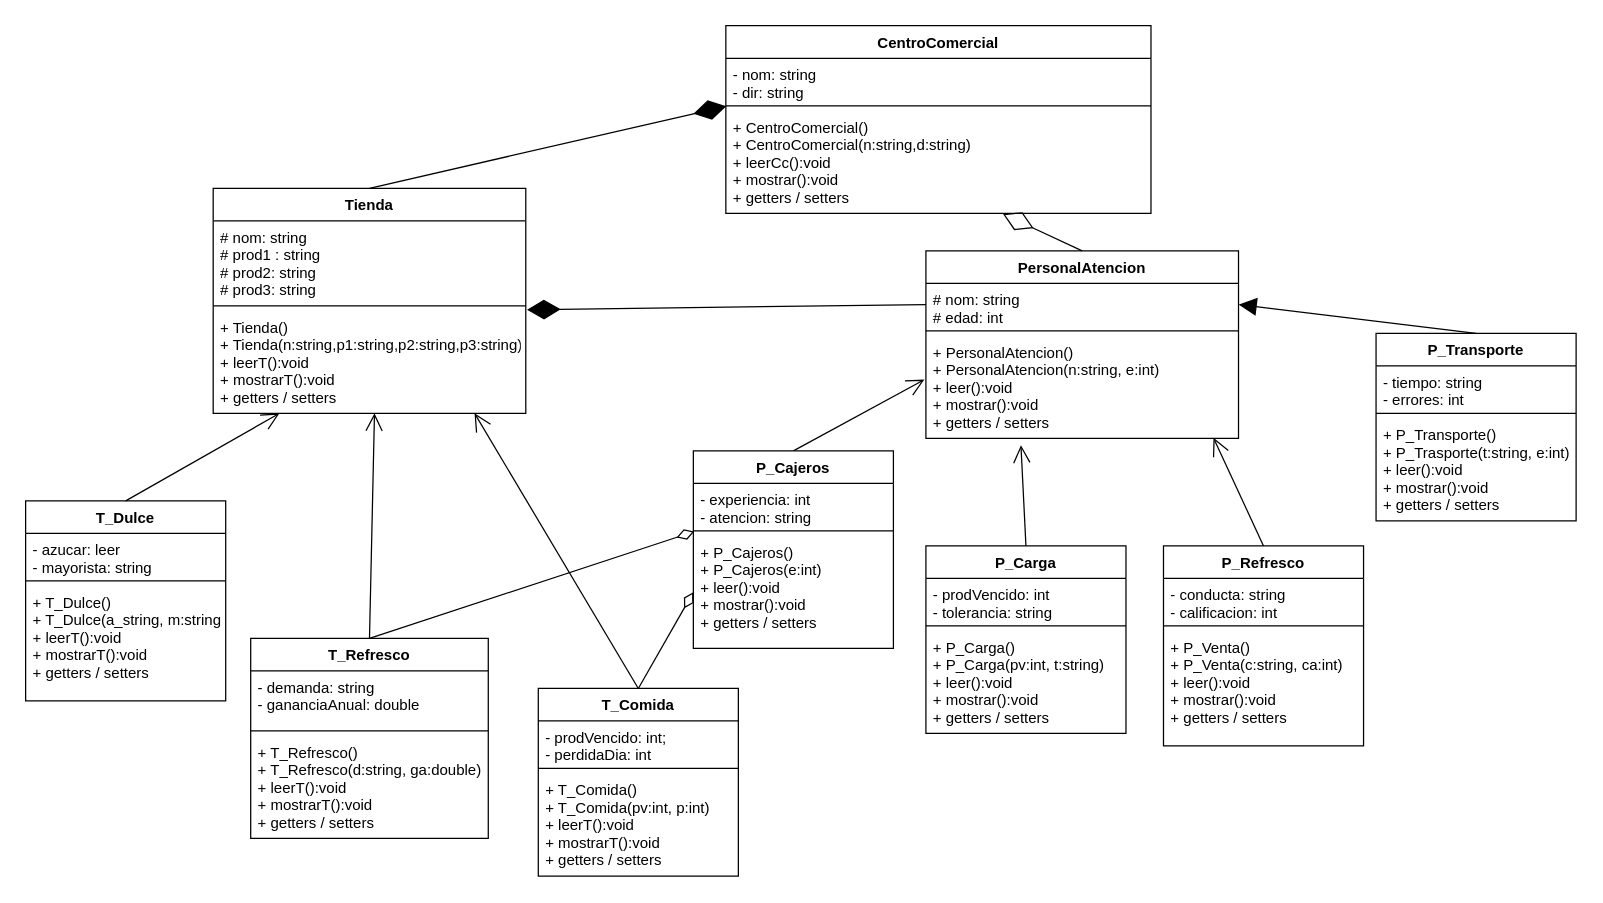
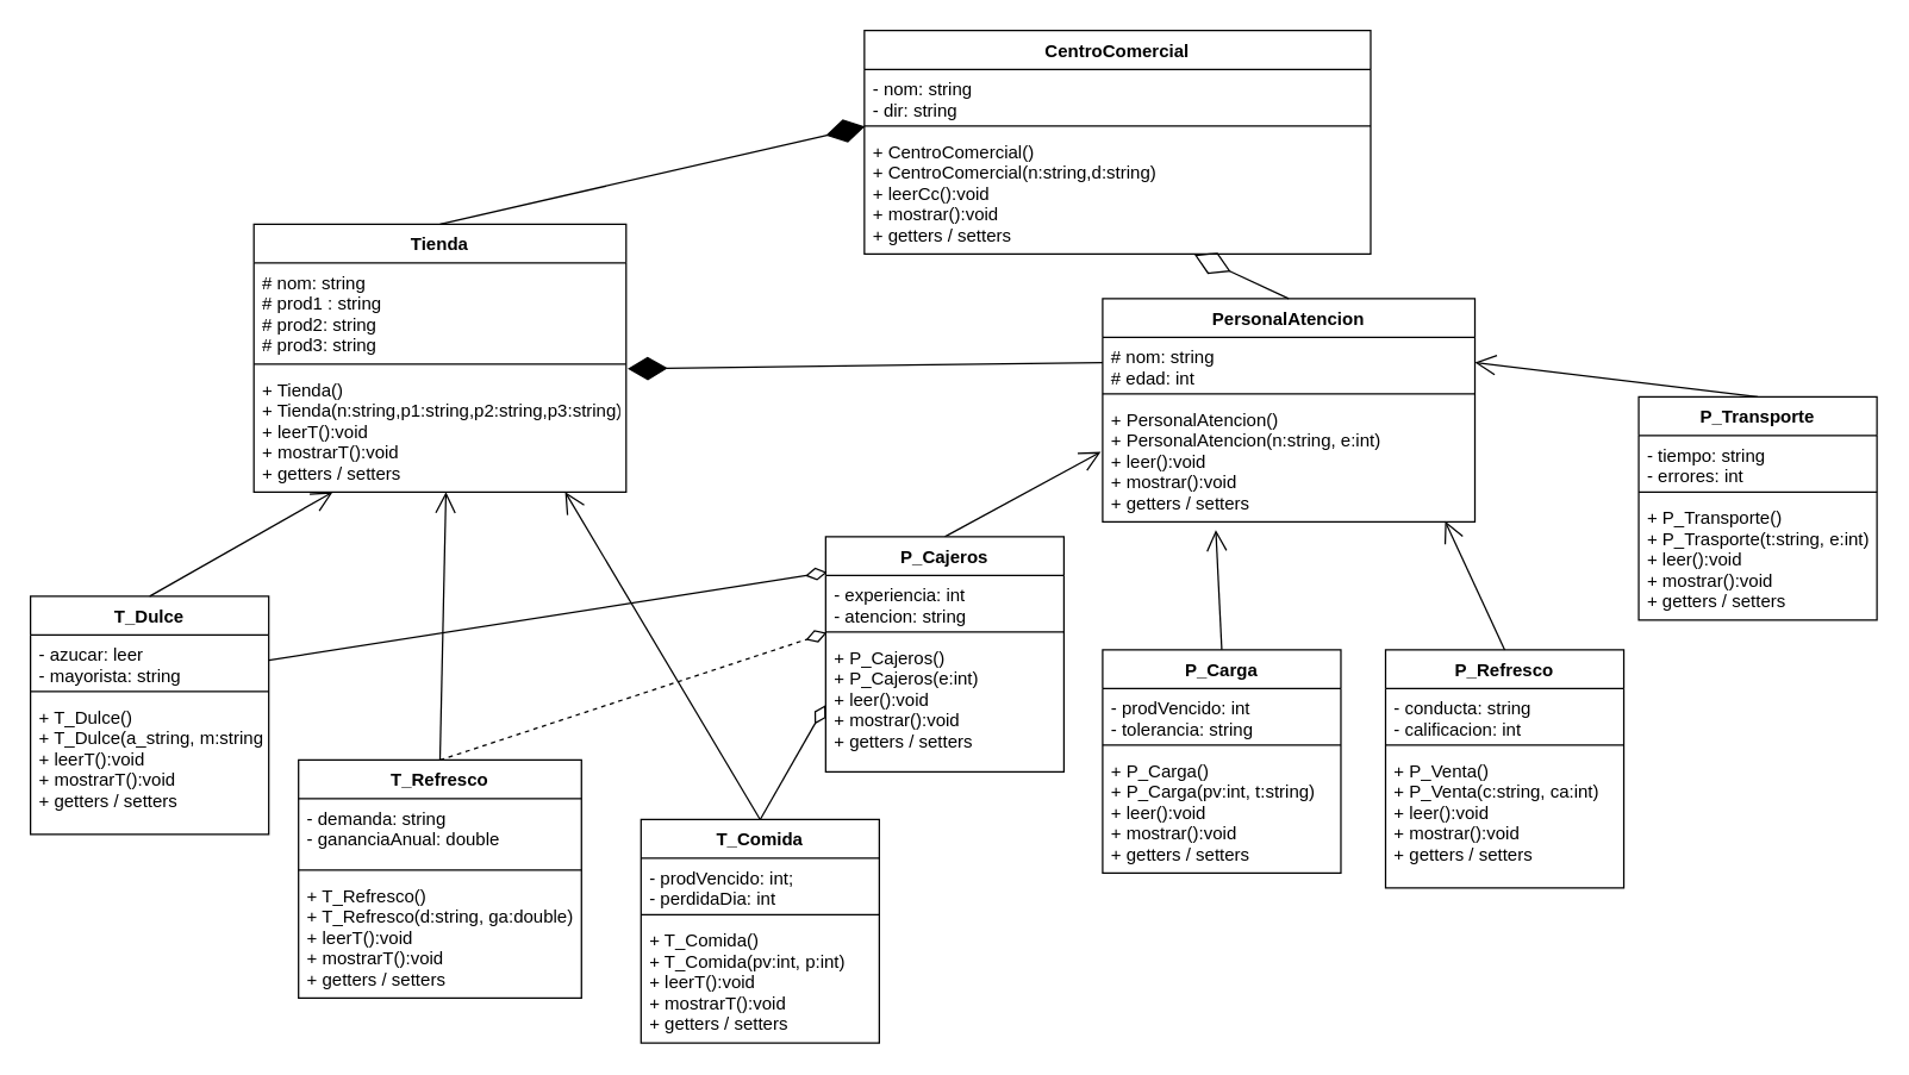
  <mxCell id="0" />
  <mxCell id="1" parent="0" />
  <mxCell id="2" value="PersonalAtencion" style="swimlane;fontStyle=1;align=center;verticalAlign=top;childLayout=stackLayout;horizontal=1;startSize=26;horizontalStack=0;resizeParent=1;resizeParentMax=0;resizeLast=0;collapsible=1;marginBottom=0;" vertex="1" parent="1"><mxGeometry x="740" y="200" width="250" height="150" as="geometry" /></mxCell>
  <mxCell id="3" value="# nom: string&#10;# edad: int" style="text;strokeColor=none;fillColor=none;align=left;verticalAlign=top;spacingLeft=4;spacingRight=4;overflow=hidden;rotatable=0;points=[[0,0.5],[1,0.5]];portConstraint=eastwest;" vertex="1" parent="2"><mxGeometry y="26" width="250" height="34" as="geometry" /></mxCell>
  <mxCell id="4" value="" style="line;strokeWidth=1;fillColor=none;align=left;verticalAlign=middle;spacingTop=-1;spacingLeft=3;spacingRight=3;rotatable=0;labelPosition=right;points=[];portConstraint=eastwest;" vertex="1" parent="2"><mxGeometry y="60" width="250" height="8" as="geometry" /></mxCell>
  <mxCell id="5" value="+ PersonalAtencion()&#10;+ PersonalAtencion(n:string, e:int)&#10;+ leer():void&#10;+ mostrar():void&#10;+ getters / setters" style="text;strokeColor=none;fillColor=none;align=left;verticalAlign=top;spacingLeft=4;spacingRight=4;overflow=hidden;rotatable=0;points=[[0,0.5],[1,0.5]];portConstraint=eastwest;" vertex="1" parent="2"><mxGeometry y="68" width="250" height="82" as="geometry" /></mxCell>
  <mxCell id="6" value="P_Refresco" style="swimlane;fontStyle=1;align=center;verticalAlign=top;childLayout=stackLayout;horizontal=1;startSize=26;horizontalStack=0;resizeParent=1;resizeParentMax=0;resizeLast=0;collapsible=1;marginBottom=0;" vertex="1" parent="1"><mxGeometry x="930" y="436" width="160" height="160" as="geometry" /></mxCell>
  <mxCell id="7" value="- conducta: string&#10;- calificacion: int&#10;" style="text;strokeColor=none;fillColor=none;align=left;verticalAlign=top;spacingLeft=4;spacingRight=4;overflow=hidden;rotatable=0;points=[[0,0.5],[1,0.5]];portConstraint=eastwest;" vertex="1" parent="6"><mxGeometry y="26" width="160" height="34" as="geometry" /></mxCell>
  <mxCell id="8" value="" style="line;strokeWidth=1;fillColor=none;align=left;verticalAlign=middle;spacingTop=-1;spacingLeft=3;spacingRight=3;rotatable=0;labelPosition=right;points=[];portConstraint=eastwest;" vertex="1" parent="6"><mxGeometry y="60" width="160" height="8" as="geometry" /></mxCell>
  <mxCell id="9" value="+ P_Venta()&#10;+ P_Venta(c:string, ca:int)&#10;+ leer():void&#10;+ mostrar():void&#10;+ getters / setters" style="text;strokeColor=none;fillColor=none;align=left;verticalAlign=top;spacingLeft=4;spacingRight=4;overflow=hidden;rotatable=0;points=[[0,0.5],[1,0.5]];portConstraint=eastwest;" vertex="1" parent="6"><mxGeometry y="68" width="160" height="92" as="geometry" /></mxCell>
  <mxCell id="10" value="Tienda" style="swimlane;fontStyle=1;align=center;verticalAlign=top;childLayout=stackLayout;horizontal=1;startSize=26;horizontalStack=0;resizeParent=1;resizeParentMax=0;resizeLast=0;collapsible=1;marginBottom=0;" vertex="1" parent="1"><mxGeometry x="170" y="150" width="250" height="180" as="geometry" /></mxCell>
  <mxCell id="11" value="# nom: string&#10;# prod1 : string&#10;# prod2: string&#10;# prod3: string" style="text;strokeColor=none;fillColor=none;align=left;verticalAlign=top;spacingLeft=4;spacingRight=4;overflow=hidden;rotatable=0;points=[[0,0.5],[1,0.5]];portConstraint=eastwest;" vertex="1" parent="10"><mxGeometry y="26" width="250" height="64" as="geometry" /></mxCell>
  <mxCell id="12" value="" style="line;strokeWidth=1;fillColor=none;align=left;verticalAlign=middle;spacingTop=-1;spacingLeft=3;spacingRight=3;rotatable=0;labelPosition=right;points=[];portConstraint=eastwest;" vertex="1" parent="10"><mxGeometry y="90" width="250" height="8" as="geometry" /></mxCell>
  <mxCell id="13" value="+ Tienda()&#10;+ Tienda(n:string,p1:string,p2:string,p3:string)&#10;+ leerT():void&#10;+ mostrarT():void&#10;+ getters / setters" style="text;strokeColor=none;fillColor=none;align=left;verticalAlign=top;spacingLeft=4;spacingRight=4;overflow=hidden;rotatable=0;points=[[0,0.5],[1,0.5]];portConstraint=eastwest;" vertex="1" parent="10"><mxGeometry y="98" width="250" height="82" as="geometry" /></mxCell>
  <mxCell id="14" value="CentroComercial" style="swimlane;fontStyle=1;align=center;verticalAlign=top;childLayout=stackLayout;horizontal=1;startSize=26;horizontalStack=0;resizeParent=1;resizeParentMax=0;resizeLast=0;collapsible=1;marginBottom=0;" vertex="1" parent="1"><mxGeometry x="580" y="20" width="340" height="150" as="geometry" /></mxCell>
  <mxCell id="15" value="- nom: string&#10;- dir: string" style="text;strokeColor=none;fillColor=none;align=left;verticalAlign=top;spacingLeft=4;spacingRight=4;overflow=hidden;rotatable=0;points=[[0,0.5],[1,0.5]];portConstraint=eastwest;" vertex="1" parent="14"><mxGeometry y="26" width="340" height="34" as="geometry" /></mxCell>
  <mxCell id="16" value="" style="line;strokeWidth=1;fillColor=none;align=left;verticalAlign=middle;spacingTop=-1;spacingLeft=3;spacingRight=3;rotatable=0;labelPosition=right;points=[];portConstraint=eastwest;" vertex="1" parent="14"><mxGeometry y="60" width="340" height="8" as="geometry" /></mxCell>
  <mxCell id="17" value="+ CentroComercial()&#10;+ CentroComercial(n:string,d:string)&#10;+ leerCc():void&#10;+ mostrar():void&#10;+ getters / setters" style="text;strokeColor=none;fillColor=none;align=left;verticalAlign=top;spacingLeft=4;spacingRight=4;overflow=hidden;rotatable=0;points=[[0,0.5],[1,0.5]];portConstraint=eastwest;" vertex="1" parent="14"><mxGeometry y="68" width="340" height="82" as="geometry" /></mxCell>
  <mxCell id="18" value="" style="endArrow=diamondThin;endFill=1;endSize=24;html=1;rounded=0;entryX=0.001;entryY=-0.044;entryDx=0;entryDy=0;entryPerimeter=0;exitX=0.5;exitY=0;exitDx=0;exitDy=0;" edge="1" parent="1" source="10" target="17"><mxGeometry width="160" relative="1" as="geometry"><mxPoint x="520" y="340" as="sourcePoint" /><mxPoint x="680" y="340" as="targetPoint" /></mxGeometry></mxCell>
  <mxCell id="19" value="" style="endArrow=diamondThin;endFill=1;endSize=24;html=1;rounded=0;entryX=1.004;entryY=0.897;entryDx=0;entryDy=0;entryPerimeter=0;exitX=0;exitY=0.5;exitDx=0;exitDy=0;" edge="1" parent="1" source="3" target="12"><mxGeometry width="160" relative="1" as="geometry"><mxPoint x="485" y="320" as="sourcePoint" /><mxPoint x="590.34" y="134.392" as="targetPoint" /></mxGeometry></mxCell>
  <mxCell id="20" value="" style="endArrow=diamondThin;endFill=0;endSize=24;html=1;rounded=0;exitX=0.5;exitY=0;exitDx=0;exitDy=0;entryX=0.652;entryY=1.007;entryDx=0;entryDy=0;entryPerimeter=0;" edge="1" parent="1" source="2" target="17"><mxGeometry width="160" relative="1" as="geometry"><mxPoint x="700" y="310" as="sourcePoint" /><mxPoint x="860" y="310" as="targetPoint" /></mxGeometry></mxCell>
  <mxCell id="21" value="" style="endArrow=open;endFill=1;endSize=12;html=1;rounded=0;exitX=0.5;exitY=0;exitDx=0;exitDy=0;entryX=-0.005;entryY=0.427;entryDx=0;entryDy=0;entryPerimeter=0;" edge="1" parent="1" source="28" target="5"><mxGeometry width="160" relative="1" as="geometry"><mxPoint x="890" y="430" as="sourcePoint" /><mxPoint x="850" y="320" as="targetPoint" /></mxGeometry></mxCell>
  <mxCell id="22" value="" style="endArrow=open;endFill=1;endSize=12;html=1;rounded=0;entryX=0.304;entryY=1.066;entryDx=0;entryDy=0;entryPerimeter=0;exitX=0.5;exitY=0;exitDx=0;exitDy=0;" edge="1" parent="1" source="24" target="5"><mxGeometry width="160" relative="1" as="geometry"><mxPoint x="810" y="410" as="sourcePoint" /><mxPoint x="800" y="360" as="targetPoint" /></mxGeometry></mxCell>
  <mxCell id="23" value="" style="endArrow=open;endFill=1;endSize=12;html=1;rounded=0;entryX=0.92;entryY=0.995;entryDx=0;entryDy=0;exitX=0.5;exitY=0;exitDx=0;exitDy=0;entryPerimeter=0;" edge="1" parent="1" source="6" target="5"><mxGeometry width="160" relative="1" as="geometry"><mxPoint x="740" y="390" as="sourcePoint" /><mxPoint x="790" y="420" as="targetPoint" /></mxGeometry></mxCell>
  <mxCell id="24" value="P_Carga" style="swimlane;fontStyle=1;align=center;verticalAlign=top;childLayout=stackLayout;horizontal=1;startSize=26;horizontalStack=0;resizeParent=1;resizeParentMax=0;resizeLast=0;collapsible=1;marginBottom=0;" vertex="1" parent="1"><mxGeometry x="740" y="436" width="160" height="150" as="geometry" /></mxCell>
  <mxCell id="25" value="- prodVencido: int&#10;- tolerancia: string" style="text;strokeColor=none;fillColor=none;align=left;verticalAlign=top;spacingLeft=4;spacingRight=4;overflow=hidden;rotatable=0;points=[[0,0.5],[1,0.5]];portConstraint=eastwest;" vertex="1" parent="24"><mxGeometry y="26" width="160" height="34" as="geometry" /></mxCell>
  <mxCell id="26" value="" style="line;strokeWidth=1;fillColor=none;align=left;verticalAlign=middle;spacingTop=-1;spacingLeft=3;spacingRight=3;rotatable=0;labelPosition=right;points=[];portConstraint=eastwest;" vertex="1" parent="24"><mxGeometry y="60" width="160" height="8" as="geometry" /></mxCell>
  <mxCell id="27" value="+ P_Carga()&#10;+ P_Carga(pv:int, t:string)&#10;+ leer():void&#10;+ mostrar():void&#10;+ getters / setters" style="text;strokeColor=none;fillColor=none;align=left;verticalAlign=top;spacingLeft=4;spacingRight=4;overflow=hidden;rotatable=0;points=[[0,0.5],[1,0.5]];portConstraint=eastwest;" vertex="1" parent="24"><mxGeometry y="68" width="160" height="82" as="geometry" /></mxCell>
  <mxCell id="28" value="P_Cajeros" style="swimlane;fontStyle=1;align=center;verticalAlign=top;childLayout=stackLayout;horizontal=1;startSize=26;horizontalStack=0;resizeParent=1;resizeParentMax=0;resizeLast=0;collapsible=1;marginBottom=0;" vertex="1" parent="1"><mxGeometry x="554" y="360" width="160" height="158" as="geometry" /></mxCell>
  <mxCell id="29" value="- experiencia: int&#10;- atencion: string" style="text;strokeColor=none;fillColor=none;align=left;verticalAlign=top;spacingLeft=4;spacingRight=4;overflow=hidden;rotatable=0;points=[[0,0.5],[1,0.5]];portConstraint=eastwest;" vertex="1" parent="28"><mxGeometry y="26" width="160" height="34" as="geometry" /></mxCell>
  <mxCell id="30" value="" style="line;strokeWidth=1;fillColor=none;align=left;verticalAlign=middle;spacingTop=-1;spacingLeft=3;spacingRight=3;rotatable=0;labelPosition=right;points=[];portConstraint=eastwest;" vertex="1" parent="28"><mxGeometry y="60" width="160" height="8" as="geometry" /></mxCell>
  <mxCell id="31" value="+ P_Cajeros()&#10;+ P_Cajeros(e:int)&#10;+ leer():void&#10;+ mostrar():void&#10;+ getters / setters" style="text;strokeColor=none;fillColor=none;align=left;verticalAlign=top;spacingLeft=4;spacingRight=4;overflow=hidden;rotatable=0;points=[[0,0.5],[1,0.5]];portConstraint=eastwest;" vertex="1" parent="28"><mxGeometry y="68" width="160" height="90" as="geometry" /></mxCell>
  <mxCell id="32" value="P_Transporte" style="swimlane;fontStyle=1;align=center;verticalAlign=top;childLayout=stackLayout;horizontal=1;startSize=26;horizontalStack=0;resizeParent=1;resizeParentMax=0;resizeLast=0;collapsible=1;marginBottom=0;" vertex="1" parent="1"><mxGeometry x="1100" y="266" width="160" height="150" as="geometry" /></mxCell>
  <mxCell id="33" value="- tiempo: string&#10;- errores: int" style="text;strokeColor=none;fillColor=none;align=left;verticalAlign=top;spacingLeft=4;spacingRight=4;overflow=hidden;rotatable=0;points=[[0,0.5],[1,0.5]];portConstraint=eastwest;" vertex="1" parent="32"><mxGeometry y="26" width="160" height="34" as="geometry" /></mxCell>
  <mxCell id="34" value="" style="line;strokeWidth=1;fillColor=none;align=left;verticalAlign=middle;spacingTop=-1;spacingLeft=3;spacingRight=3;rotatable=0;labelPosition=right;points=[];portConstraint=eastwest;" vertex="1" parent="32"><mxGeometry y="60" width="160" height="8" as="geometry" /></mxCell>
  <mxCell id="35" value="+ P_Transporte()&#10;+ P_Trasporte(t:string, e:int)&#10;+ leer():void&#10;+ mostrar():void&#10;+ getters / setters" style="text;strokeColor=none;fillColor=none;align=left;verticalAlign=top;spacingLeft=4;spacingRight=4;overflow=hidden;rotatable=0;points=[[0,0.5],[1,0.5]];portConstraint=eastwest;" vertex="1" parent="32"><mxGeometry y="68" width="160" height="82" as="geometry" /></mxCell>
- <mxCell id="36" value="" style="endArrow=block;endFill=1;endSize=12;html=1;rounded=0;entryX=1;entryY=0.5;entryDx=0;entryDy=0;exitX=0.5;exitY=0;exitDx=0;exitDy=0;" edge="1" parent="1" source="32" target="3"><mxGeometry width="160" relative="1" as="geometry"><mxPoint x="900" y="440" as="sourcePoint" /><mxPoint x="940" y="140" as="targetPoint" /></mxGeometry></mxCell>
+ <mxCell id="36" value="" style="endArrow=open;endFill=1;endSize=12;html=1;rounded=0;entryX=1;entryY=0.5;entryDx=0;entryDy=0;exitX=0.5;exitY=0;exitDx=0;exitDy=0;" edge="1" parent="1" source="32" target="3"><mxGeometry width="160" relative="1" as="geometry"><mxPoint x="900" y="440" as="sourcePoint" /><mxPoint x="940" y="140" as="targetPoint" /></mxGeometry></mxCell>
  <mxCell id="37" value="T_Comida" style="swimlane;fontStyle=1;align=center;verticalAlign=top;childLayout=stackLayout;horizontal=1;startSize=26;horizontalStack=0;resizeParent=1;resizeParentMax=0;resizeLast=0;collapsible=1;marginBottom=0;" vertex="1" parent="1"><mxGeometry x="430" y="550" width="160" height="150" as="geometry" /></mxCell>
  <mxCell id="38" value="- prodVencido: int;&#10;- perdidaDia: int" style="text;strokeColor=none;fillColor=none;align=left;verticalAlign=top;spacingLeft=4;spacingRight=4;overflow=hidden;rotatable=0;points=[[0,0.5],[1,0.5]];portConstraint=eastwest;" vertex="1" parent="37"><mxGeometry y="26" width="160" height="34" as="geometry" /></mxCell>
  <mxCell id="39" value="" style="line;strokeWidth=1;fillColor=none;align=left;verticalAlign=middle;spacingTop=-1;spacingLeft=3;spacingRight=3;rotatable=0;labelPosition=right;points=[];portConstraint=eastwest;" vertex="1" parent="37"><mxGeometry y="60" width="160" height="8" as="geometry" /></mxCell>
  <mxCell id="40" value="+ T_Comida()&#10;+ T_Comida(pv:int, p:int)&#10;+ leerT():void&#10;+ mostrarT():void&#10;+ getters / setters" style="text;strokeColor=none;fillColor=none;align=left;verticalAlign=top;spacingLeft=4;spacingRight=4;overflow=hidden;rotatable=0;points=[[0,0.5],[1,0.5]];portConstraint=eastwest;" vertex="1" parent="37"><mxGeometry y="68" width="160" height="82" as="geometry" /></mxCell>
  <mxCell id="41" value="T_Refresco" style="swimlane;fontStyle=1;align=center;verticalAlign=top;childLayout=stackLayout;horizontal=1;startSize=26;horizontalStack=0;resizeParent=1;resizeParentMax=0;resizeLast=0;collapsible=1;marginBottom=0;" vertex="1" parent="1"><mxGeometry x="200" y="510" width="190" height="160" as="geometry" /></mxCell>
  <mxCell id="42" value="- demanda: string&#10;- gananciaAnual: double" style="text;strokeColor=none;fillColor=none;align=left;verticalAlign=top;spacingLeft=4;spacingRight=4;overflow=hidden;rotatable=0;points=[[0,0.5],[1,0.5]];portConstraint=eastwest;" vertex="1" parent="41"><mxGeometry y="26" width="190" height="44" as="geometry" /></mxCell>
  <mxCell id="43" value="" style="line;strokeWidth=1;fillColor=none;align=left;verticalAlign=middle;spacingTop=-1;spacingLeft=3;spacingRight=3;rotatable=0;labelPosition=right;points=[];portConstraint=eastwest;" vertex="1" parent="41"><mxGeometry y="70" width="190" height="8" as="geometry" /></mxCell>
  <mxCell id="44" value="+ T_Refresco()&#10;+ T_Refresco(d:string, ga:double)&#10;+ leerT():void&#10;+ mostrarT():void&#10;+ getters / setters" style="text;strokeColor=none;fillColor=none;align=left;verticalAlign=top;spacingLeft=4;spacingRight=4;overflow=hidden;rotatable=0;points=[[0,0.5],[1,0.5]];portConstraint=eastwest;" vertex="1" parent="41"><mxGeometry y="78" width="190" height="82" as="geometry" /></mxCell>
  <mxCell id="45" value="T_Dulce" style="swimlane;fontStyle=1;align=center;verticalAlign=top;childLayout=stackLayout;horizontal=1;startSize=26;horizontalStack=0;resizeParent=1;resizeParentMax=0;resizeLast=0;collapsible=1;marginBottom=0;" vertex="1" parent="1"><mxGeometry x="20" y="400" width="160" height="160" as="geometry" /></mxCell>
  <mxCell id="46" value="- azucar: leer&#10;- mayorista: string" style="text;strokeColor=none;fillColor=none;align=left;verticalAlign=top;spacingLeft=4;spacingRight=4;overflow=hidden;rotatable=0;points=[[0,0.5],[1,0.5]];portConstraint=eastwest;" vertex="1" parent="45"><mxGeometry y="26" width="160" height="34" as="geometry" /></mxCell>
  <mxCell id="47" value="" style="line;strokeWidth=1;fillColor=none;align=left;verticalAlign=middle;spacingTop=-1;spacingLeft=3;spacingRight=3;rotatable=0;labelPosition=right;points=[];portConstraint=eastwest;" vertex="1" parent="45"><mxGeometry y="60" width="160" height="8" as="geometry" /></mxCell>
  <mxCell id="48" value="+ T_Dulce()&#10;+ T_Dulce(a_string, m:string)&#10;+ leerT():void&#10;+ mostrarT():void&#10;+ getters / setters" style="text;strokeColor=none;fillColor=none;align=left;verticalAlign=top;spacingLeft=4;spacingRight=4;overflow=hidden;rotatable=0;points=[[0,0.5],[1,0.5]];portConstraint=eastwest;" vertex="1" parent="45"><mxGeometry y="68" width="160" height="92" as="geometry" /></mxCell>
  <mxCell id="49" value="" style="endArrow=diamondThin;endFill=0;endSize=12;html=1;rounded=0;exitX=0.5;exitY=0;exitDx=0;exitDy=0;entryX=0;entryY=0.5;entryDx=0;entryDy=0;" edge="1" parent="1" source="37" target="31"><mxGeometry width="160" relative="1" as="geometry"><mxPoint x="320" y="370" as="sourcePoint" /><mxPoint x="410" y="550" as="targetPoint" /></mxGeometry></mxCell>
- <mxCell id="51" value="" style="endArrow=diamondThin;endFill=0;endSize=12;html=1;rounded=0;entryX=0.005;entryY=1.133;entryDx=0;entryDy=0;exitX=0.5;exitY=0;exitDx=0;exitDy=0;entryPerimeter=0;" edge="1" parent="1" source="41" target="29"><mxGeometry width="160" relative="1" as="geometry"><mxPoint x="320" y="370" as="sourcePoint" /><mxPoint x="480" y="370" as="targetPoint" /></mxGeometry></mxCell>
+ <mxCell id="50" value="" style="endArrow=diamondThin;endFill=0;endSize=12;html=1;rounded=0;exitX=1;exitY=0.5;exitDx=0;exitDy=0;entryX=0.006;entryY=0.151;entryDx=0;entryDy=0;entryPerimeter=0;" edge="1" parent="1" source="46" target="28"><mxGeometry width="160" relative="1" as="geometry"><mxPoint x="320" y="370" as="sourcePoint" /><mxPoint x="550" y="380" as="targetPoint" /></mxGeometry></mxCell>
+ <mxCell id="51" value="" style="endArrow=diamondThin;endFill=0;endSize=12;html=1;rounded=0;entryX=0.005;entryY=1.133;entryDx=0;entryDy=0;exitX=0.5;exitY=0;exitDx=0;exitDy=0;entryPerimeter=0;dashed=1;" edge="1" parent="1" source="41" target="29"><mxGeometry width="160" relative="1" as="geometry"><mxPoint x="320" y="370" as="sourcePoint" /><mxPoint x="480" y="370" as="targetPoint" /></mxGeometry></mxCell>
  <mxCell id="52" value="" style="endArrow=open;endFill=1;endSize=12;html=1;rounded=0;exitX=0.5;exitY=0;exitDx=0;exitDy=0;" edge="1" parent="1" source="45" target="13"><mxGeometry width="160" relative="1" as="geometry"><mxPoint x="190" y="453" as="sourcePoint" /><mxPoint x="564.96" y="393.858" as="targetPoint" /></mxGeometry></mxCell>
  <mxCell id="53" value="" style="endArrow=open;endFill=1;endSize=12;html=1;rounded=0;exitX=0.5;exitY=0;exitDx=0;exitDy=0;entryX=0.516;entryY=0.999;entryDx=0;entryDy=0;entryPerimeter=0;" edge="1" parent="1" source="41" target="13"><mxGeometry width="160" relative="1" as="geometry"><mxPoint x="190" y="430" as="sourcePoint" /><mxPoint x="312.973" y="360" as="targetPoint" /></mxGeometry></mxCell>
  <mxCell id="54" value="" style="endArrow=open;endFill=1;endSize=12;html=1;rounded=0;exitX=0.5;exitY=0;exitDx=0;exitDy=0;entryX=0.836;entryY=0.999;entryDx=0;entryDy=0;entryPerimeter=0;" edge="1" parent="1" source="37" target="13"><mxGeometry width="160" relative="1" as="geometry"><mxPoint x="280" y="440" as="sourcePoint" /><mxPoint x="402.973" y="370" as="targetPoint" /></mxGeometry></mxCell>
